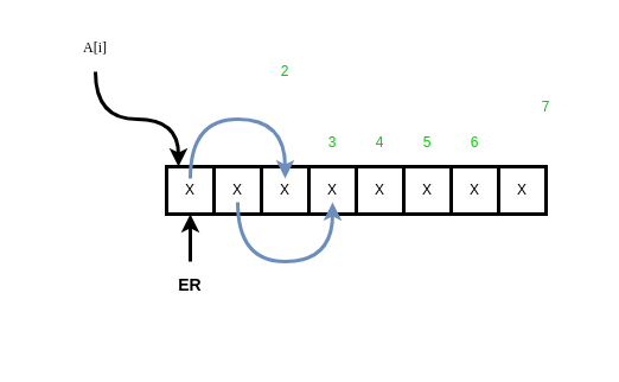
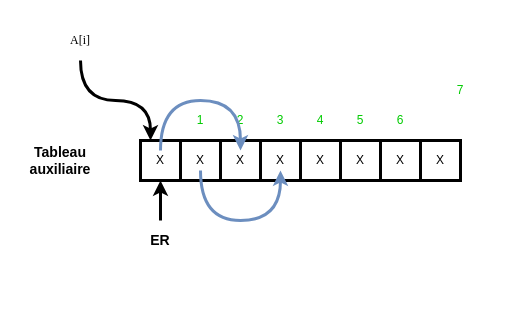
  <mxCell id="0" />
  <mxCell id="1" parent="0" />
  <mxCell id="2" value="" style="rounded=0;whiteSpace=wrap;html=1;strokeWidth=3;fontFamily=Helvetica;fontColor=#00CC00;fillColor=default;strokeColor=none;" vertex="1" parent="1"><mxGeometry x="20" y="20" width="480" height="280" as="geometry" /></mxCell>
+ <mxCell id="3" value="&lt;h3&gt;Tableau auxiliaire&lt;/h3&gt;" style="text;html=1;strokeColor=none;fillColor=none;align=center;verticalAlign=middle;whiteSpace=wrap;rounded=0;" vertex="1" parent="1"><mxGeometry x="20" y="140" width="80" height="40" as="geometry" /></mxCell>
  <mxCell id="4" value="" style="rounded=0;whiteSpace=wrap;html=1;strokeWidth=3;" vertex="1" parent="1"><mxGeometry x="140" y="140" width="40" height="40" as="geometry" /></mxCell>
  <mxCell id="5" value="" style="rounded=0;whiteSpace=wrap;html=1;strokeWidth=3;" vertex="1" parent="1"><mxGeometry x="180" y="140" width="40" height="40" as="geometry" /></mxCell>
  <mxCell id="6" value="" style="rounded=0;whiteSpace=wrap;html=1;strokeWidth=3;" vertex="1" parent="1"><mxGeometry x="220" y="140" width="40" height="40" as="geometry" /></mxCell>
  <mxCell id="7" value="" style="rounded=0;whiteSpace=wrap;html=1;strokeWidth=3;" vertex="1" parent="1"><mxGeometry x="260" y="140" width="40" height="40" as="geometry" /></mxCell>
  <mxCell id="8" value="" style="rounded=0;whiteSpace=wrap;html=1;strokeWidth=3;" vertex="1" parent="1"><mxGeometry x="300" y="140" width="40" height="40" as="geometry" /></mxCell>
  <mxCell id="9" value="" style="rounded=0;whiteSpace=wrap;html=1;strokeWidth=3;" vertex="1" parent="1"><mxGeometry x="340" y="140" width="40" height="40" as="geometry" /></mxCell>
  <mxCell id="10" value="" style="rounded=0;whiteSpace=wrap;html=1;strokeWidth=3;" vertex="1" parent="1"><mxGeometry x="380" y="140" width="40" height="40" as="geometry" /></mxCell>
  <mxCell id="11" value="" style="rounded=0;whiteSpace=wrap;html=1;strokeWidth=3;" vertex="1" parent="1"><mxGeometry x="420" y="140" width="40" height="40" as="geometry" /></mxCell>
  <mxCell id="12" style="edgeStyle=orthogonalEdgeStyle;rounded=0;orthogonalLoop=1;jettySize=auto;html=1;exitX=0.5;exitY=1;exitDx=0;exitDy=0;entryX=0.25;entryY=0;entryDx=0;entryDy=0;fontFamily=Lucida Console;curved=1;strokeWidth=3;" edge="1" parent="1" source="13" target="4"><mxGeometry relative="1" as="geometry" /></mxCell>
  <mxCell id="13" value="&lt;pre&gt;&lt;span style=&quot;font-weight: normal;&quot;&gt;&lt;font face=&quot;Lucida Console&quot;&gt;A[i]&lt;/font&gt;&lt;/span&gt;&lt;/pre&gt;" style="text;html=1;strokeColor=none;fillColor=none;align=center;verticalAlign=middle;whiteSpace=wrap;rounded=0;" vertex="1" parent="1"><mxGeometry x="60" y="20" width="40" height="40" as="geometry" /></mxCell>
- <mxCell id="15" value="&lt;p&gt;&lt;font color=&quot;#00cc00&quot; face=&quot;Helvetica&quot;&gt;2&lt;/font&gt;&lt;/p&gt;" style="text;html=1;strokeColor=none;fillColor=none;align=center;verticalAlign=middle;whiteSpace=wrap;rounded=0;fontFamily=Lucida Console;" vertex="1" parent="1"><mxGeometry x="220" y="40" width="40" height="40" as="geometry" /></mxCell>
+ <mxCell id="14" value="&lt;p&gt;&lt;font color=&quot;#00cc00&quot; face=&quot;Helvetica&quot;&gt;1&lt;/font&gt;&lt;/p&gt;" style="text;html=1;strokeColor=none;fillColor=none;align=center;verticalAlign=middle;whiteSpace=wrap;rounded=0;fontFamily=Lucida Console;" vertex="1" parent="1"><mxGeometry x="180" y="100" width="40" height="40" as="geometry" /></mxCell>
+ <mxCell id="15" value="&lt;p&gt;&lt;font color=&quot;#00cc00&quot; face=&quot;Helvetica&quot;&gt;2&lt;/font&gt;&lt;/p&gt;" style="text;html=1;strokeColor=none;fillColor=none;align=center;verticalAlign=middle;whiteSpace=wrap;rounded=0;fontFamily=Lucida Console;" vertex="1" parent="1"><mxGeometry x="220" y="100" width="40" height="40" as="geometry" /></mxCell>
  <mxCell id="16" value="&lt;p&gt;&lt;font color=&quot;#00cc00&quot; face=&quot;Helvetica&quot;&gt;3&lt;/font&gt;&lt;/p&gt;" style="text;html=1;strokeColor=none;fillColor=none;align=center;verticalAlign=middle;whiteSpace=wrap;rounded=0;fontFamily=Lucida Console;" vertex="1" parent="1"><mxGeometry x="260" y="100" width="40" height="40" as="geometry" /></mxCell>
  <mxCell id="17" value="&lt;p&gt;&lt;font color=&quot;#00cc00&quot; face=&quot;Helvetica&quot;&gt;4&lt;/font&gt;&lt;/p&gt;" style="text;html=1;strokeColor=none;fillColor=none;align=center;verticalAlign=middle;whiteSpace=wrap;rounded=0;fontFamily=Lucida Console;" vertex="1" parent="1"><mxGeometry x="300" y="100" width="40" height="40" as="geometry" /></mxCell>
  <mxCell id="18" value="&lt;p&gt;&lt;font color=&quot;#00cc00&quot; face=&quot;Helvetica&quot;&gt;5&lt;/font&gt;&lt;/p&gt;" style="text;html=1;strokeColor=none;fillColor=none;align=center;verticalAlign=middle;whiteSpace=wrap;rounded=0;fontFamily=Lucida Console;" vertex="1" parent="1"><mxGeometry x="340" y="100" width="40" height="40" as="geometry" /></mxCell>
  <mxCell id="19" value="&lt;p&gt;&lt;font color=&quot;#00cc00&quot; face=&quot;Helvetica&quot;&gt;6&lt;/font&gt;&lt;/p&gt;" style="text;html=1;strokeColor=none;fillColor=none;align=center;verticalAlign=middle;whiteSpace=wrap;rounded=0;fontFamily=Lucida Console;" vertex="1" parent="1"><mxGeometry x="380" y="100" width="40" height="40" as="geometry" /></mxCell>
  <mxCell id="20" value="&lt;p&gt;&lt;font color=&quot;#00cc00&quot; face=&quot;Helvetica&quot;&gt;7&lt;/font&gt;&lt;/p&gt;" style="text;html=1;strokeColor=none;fillColor=none;align=center;verticalAlign=middle;whiteSpace=wrap;rounded=0;fontFamily=Lucida Console;" vertex="1" parent="1"><mxGeometry x="440" y="70" width="40" height="40" as="geometry" /></mxCell>
  <mxCell id="21" style="edgeStyle=orthogonalEdgeStyle;curved=1;rounded=0;orthogonalLoop=1;jettySize=auto;html=1;exitX=0.5;exitY=0;exitDx=0;exitDy=0;entryX=0.5;entryY=0;entryDx=0;entryDy=0;fontFamily=Helvetica;fontColor=#00CC00;fillColor=#dae8fc;strokeColor=#6c8ebf;strokeWidth=3;" edge="1" parent="1" source="22" target="26"><mxGeometry relative="1" as="geometry"><Array as="points"><mxPoint x="160" y="100" /><mxPoint x="240" y="100" /></Array></mxGeometry></mxCell>
  <mxCell id="22" value="X" style="text;html=1;align=center;verticalAlign=middle;whiteSpace=wrap;rounded=0;fontFamily=Helvetica;" vertex="1" parent="1"><mxGeometry x="150" y="150" width="20" height="20" as="geometry" /></mxCell>
  <mxCell id="23" style="edgeStyle=orthogonalEdgeStyle;curved=1;rounded=0;orthogonalLoop=1;jettySize=auto;html=1;exitX=0.5;exitY=1;exitDx=0;exitDy=0;entryX=0.5;entryY=1;entryDx=0;entryDy=0;fontFamily=Helvetica;fontColor=#00CC00;fillColor=#dae8fc;strokeColor=#6c8ebf;strokeWidth=3;" edge="1" parent="1" source="24" target="25"><mxGeometry relative="1" as="geometry"><Array as="points"><mxPoint x="200" y="220" /><mxPoint x="280" y="220" /></Array></mxGeometry></mxCell>
  <mxCell id="24" value="X" style="text;html=1;align=center;verticalAlign=middle;whiteSpace=wrap;rounded=0;fontFamily=Helvetica;" vertex="1" parent="1"><mxGeometry x="190" y="150" width="20" height="20" as="geometry" /></mxCell>
  <mxCell id="25" value="X" style="text;html=1;align=center;verticalAlign=middle;whiteSpace=wrap;rounded=0;fontFamily=Helvetica;" vertex="1" parent="1"><mxGeometry x="270" y="150" width="20" height="20" as="geometry" /></mxCell>
  <mxCell id="26" value="X" style="text;html=1;align=center;verticalAlign=middle;whiteSpace=wrap;rounded=0;fontFamily=Helvetica;" vertex="1" parent="1"><mxGeometry x="230" y="150" width="20" height="20" as="geometry" /></mxCell>
  <mxCell id="27" value="X" style="text;html=1;align=center;verticalAlign=middle;whiteSpace=wrap;rounded=0;fontFamily=Helvetica;" vertex="1" parent="1"><mxGeometry x="310" y="150" width="20" height="20" as="geometry" /></mxCell>
  <mxCell id="28" value="X" style="text;html=1;align=center;verticalAlign=middle;whiteSpace=wrap;rounded=0;fontFamily=Helvetica;" vertex="1" parent="1"><mxGeometry x="350" y="150" width="20" height="20" as="geometry" /></mxCell>
  <mxCell id="29" value="X" style="text;html=1;align=center;verticalAlign=middle;whiteSpace=wrap;rounded=0;fontFamily=Helvetica;" vertex="1" parent="1"><mxGeometry x="430" y="150" width="20" height="20" as="geometry" /></mxCell>
  <mxCell id="30" value="X" style="text;html=1;align=center;verticalAlign=middle;whiteSpace=wrap;rounded=0;fontFamily=Helvetica;" vertex="1" parent="1"><mxGeometry x="390" y="150" width="20" height="20" as="geometry" /></mxCell>
  <mxCell id="31" style="edgeStyle=orthogonalEdgeStyle;curved=1;rounded=0;orthogonalLoop=1;jettySize=auto;html=1;exitX=0.5;exitY=0;exitDx=0;exitDy=0;entryX=0.5;entryY=1;entryDx=0;entryDy=0;strokeWidth=3;fontFamily=Helvetica;fontColor=#00CC00;" edge="1" parent="1" source="32" target="4"><mxGeometry relative="1" as="geometry" /></mxCell>
  <mxCell id="32" value="&lt;h3&gt;ER&lt;/h3&gt;" style="text;html=1;strokeColor=none;fillColor=none;align=center;verticalAlign=middle;whiteSpace=wrap;rounded=0;" vertex="1" parent="1"><mxGeometry x="140" y="220" width="40" height="40" as="geometry" /></mxCell>
